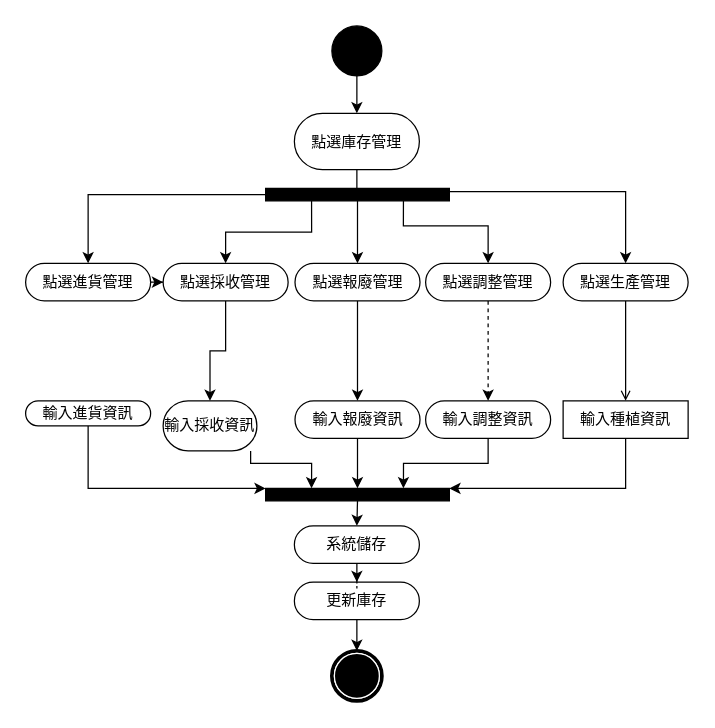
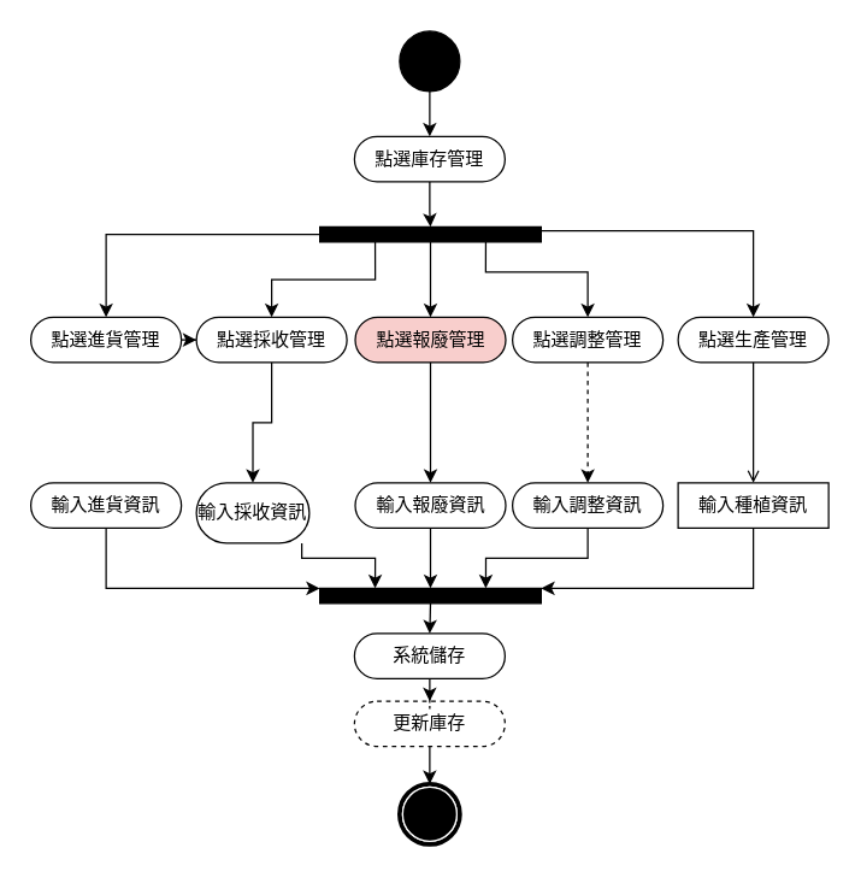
  <mxCell id="0" />
  <mxCell id="1" parent="0" />
  <mxCell id="2" style="edgeStyle=orthogonalEdgeStyle;rounded=0;orthogonalLoop=1;jettySize=auto;html=1;entryX=0.5;entryY=0;entryDx=0;entryDy=0;" parent="1" source="3" target="5" edge="1"><mxGeometry relative="1" as="geometry" /></mxCell>
  <mxCell id="3" value="" style="ellipse;whiteSpace=wrap;html=1;rounded=0;shadow=0;comic=0;labelBackgroundColor=none;strokeWidth=1;fillColor=#000000;fontFamily=Verdana;fontSize=12;align=center;" parent="1" vertex="1"><mxGeometry x="265" y="20" width="40" height="40" as="geometry" /></mxCell>
  <mxCell id="4" style="edgeStyle=orthogonalEdgeStyle;rounded=0;orthogonalLoop=1;jettySize=auto;html=1;entryX=0.5;entryY=0;entryDx=0;entryDy=0;" parent="1" source="5" target="10" edge="1"><mxGeometry relative="1" as="geometry" /></mxCell>
- <mxCell id="5" value="點選庫存管理" style="rounded=1;whiteSpace=wrap;html=1;shadow=0;comic=0;labelBackgroundColor=none;strokeWidth=1;fontFamily=Verdana;fontSize=12;align=center;arcSize=50;" parent="1" vertex="1"><mxGeometry x="235" y="90" width="100" height="45" as="geometry" /></mxCell>
+ <mxCell id="5" value="點選庫存管理" style="rounded=1;whiteSpace=wrap;html=1;shadow=0;comic=0;labelBackgroundColor=none;strokeWidth=1;fontFamily=Verdana;fontSize=12;align=center;arcSize=50;" parent="1" vertex="1"><mxGeometry x="235" y="90" width="100" height="30" as="geometry" /></mxCell>
  <mxCell id="6" style="edgeStyle=orthogonalEdgeStyle;rounded=0;orthogonalLoop=1;jettySize=auto;html=1;entryX=0.5;entryY=0;entryDx=0;entryDy=0;" parent="1" source="10" target="13" edge="1"><mxGeometry relative="1" as="geometry" /></mxCell>
  <mxCell id="7" style="edgeStyle=orthogonalEdgeStyle;rounded=0;orthogonalLoop=1;jettySize=auto;html=1;entryX=0.5;entryY=0;entryDx=0;entryDy=0;exitX=0.25;exitY=1;exitDx=0;exitDy=0;" parent="1" source="10" target="17" edge="1"><mxGeometry relative="1" as="geometry" /></mxCell>
  <mxCell id="8" style="edgeStyle=orthogonalEdgeStyle;rounded=0;orthogonalLoop=1;jettySize=auto;html=1;entryX=0.5;entryY=0;entryDx=0;entryDy=0;exitX=0.75;exitY=1;exitDx=0;exitDy=0;" parent="1" source="10" target="25" edge="1"><mxGeometry relative="1" as="geometry"><Array as="points"><mxPoint x="322" y="180" /><mxPoint x="390" y="180" /></Array></mxGeometry></mxCell>
  <mxCell id="9" style="edgeStyle=orthogonalEdgeStyle;rounded=0;orthogonalLoop=1;jettySize=auto;html=1;entryX=0.5;entryY=0;entryDx=0;entryDy=0;" edge="1" parent="1" source="10" target="21"><mxGeometry relative="1" as="geometry" /></mxCell>
  <mxCell id="10" value="" style="whiteSpace=wrap;html=1;rounded=0;shadow=0;comic=0;labelBackgroundColor=none;strokeWidth=1;fillColor=#000000;fontFamily=Verdana;fontSize=12;align=center;rotation=0;" parent="1" vertex="1"><mxGeometry x="212" y="150" width="147" height="10" as="geometry" /></mxCell>
  <mxCell id="11" value="" style="shape=mxgraph.bpmn.shape;html=1;verticalLabelPosition=bottom;labelBackgroundColor=#ffffff;verticalAlign=top;perimeter=ellipsePerimeter;outline=end;symbol=terminate;rounded=0;shadow=0;comic=0;strokeWidth=1;fontFamily=Verdana;fontSize=12;align=center;" parent="1" vertex="1"><mxGeometry x="265" y="520" width="40" height="40" as="geometry" /></mxCell>
  <mxCell id="12" value="" style="edgeStyle=orthogonalEdgeStyle;rounded=0;orthogonalLoop=1;jettySize=auto;html=1;" parent="1" source="13" target="17" edge="1"><mxGeometry relative="1" as="geometry" /></mxCell>
  <mxCell id="13" value="點選進貨管理" style="rounded=1;whiteSpace=wrap;html=1;shadow=0;comic=0;labelBackgroundColor=none;strokeWidth=1;fontFamily=Verdana;fontSize=12;align=center;arcSize=50;" parent="1" vertex="1"><mxGeometry x="20" y="210" width="100" height="30" as="geometry" /></mxCell>
  <mxCell id="14" style="edgeStyle=orthogonalEdgeStyle;rounded=0;orthogonalLoop=1;jettySize=auto;html=1;entryX=0;entryY=0;entryDx=0;entryDy=0;exitX=0.5;exitY=1;exitDx=0;exitDy=0;" parent="1" source="15" target="29" edge="1"><mxGeometry relative="1" as="geometry"><mxPoint x="10" y="390" as="targetPoint" /><Array as="points"><mxPoint x="70" y="390" /></Array></mxGeometry></mxCell>
- <mxCell id="15" value="輸入進貨資訊" style="rounded=1;whiteSpace=wrap;html=1;shadow=0;comic=0;labelBackgroundColor=none;strokeWidth=1;fontFamily=Verdana;fontSize=12;align=center;arcSize=50;" parent="1" vertex="1"><mxGeometry x="20" y="320" width="100" height="20" as="geometry" /></mxCell>
+ <mxCell id="15" value="輸入進貨資訊" style="rounded=1;whiteSpace=wrap;html=1;shadow=0;comic=0;labelBackgroundColor=none;strokeWidth=1;fontFamily=Verdana;fontSize=12;align=center;arcSize=50;" parent="1" vertex="1"><mxGeometry x="20" y="320" width="100" height="30" as="geometry" /></mxCell>
  <mxCell id="16" value="" style="edgeStyle=orthogonalEdgeStyle;rounded=0;orthogonalLoop=1;jettySize=auto;html=1;" parent="1" source="17" target="19" edge="1"><mxGeometry relative="1" as="geometry" /></mxCell>
  <mxCell id="17" value="點選採收管理" style="rounded=1;whiteSpace=wrap;html=1;shadow=0;comic=0;labelBackgroundColor=none;strokeWidth=1;fontFamily=Verdana;fontSize=12;align=center;arcSize=50;" parent="1" vertex="1"><mxGeometry x="130" y="210" width="100" height="30" as="geometry" /></mxCell>
  <mxCell id="18" style="edgeStyle=orthogonalEdgeStyle;rounded=0;orthogonalLoop=1;jettySize=auto;html=1;entryX=0.25;entryY=0;entryDx=0;entryDy=0;" parent="1" source="19" target="29" edge="1"><mxGeometry relative="1" as="geometry"><mxPoint x="200" y="390" as="targetPoint" /><Array as="points"><mxPoint x="200" y="370" /><mxPoint x="249" y="370" /></Array></mxGeometry></mxCell>
  <mxCell id="19" value="輸入採收資訊" style="rounded=1;whiteSpace=wrap;html=1;shadow=0;comic=0;labelBackgroundColor=none;strokeWidth=1;fontFamily=Verdana;fontSize=12;align=center;arcSize=50;" parent="1" vertex="1"><mxGeometry x="130" y="320" width="75" height="40" as="geometry" /></mxCell>
  <mxCell id="20" value="" style="edgeStyle=orthogonalEdgeStyle;rounded=0;orthogonalLoop=1;jettySize=auto;html=1;" parent="1" source="21" target="23" edge="1"><mxGeometry relative="1" as="geometry" /></mxCell>
- <mxCell id="21" value="點選報廢管理" style="rounded=1;whiteSpace=wrap;html=1;shadow=0;comic=0;labelBackgroundColor=none;strokeWidth=1;fontFamily=Verdana;fontSize=12;align=center;arcSize=50;" parent="1" vertex="1"><mxGeometry x="235.5" y="210" width="100" height="30" as="geometry" /></mxCell>
+ <mxCell id="21" value="點選報廢管理" style="rounded=1;whiteSpace=wrap;html=1;shadow=0;comic=0;labelBackgroundColor=none;strokeWidth=1;fontFamily=Verdana;fontSize=12;align=center;arcSize=50;fillColor=#f8cecc;" parent="1" vertex="1"><mxGeometry x="235.5" y="210" width="100" height="30" as="geometry" /></mxCell>
  <mxCell id="22" style="edgeStyle=orthogonalEdgeStyle;rounded=0;orthogonalLoop=1;jettySize=auto;html=1;entryX=0.5;entryY=0;entryDx=0;entryDy=0;exitX=0.5;exitY=1;exitDx=0;exitDy=0;" parent="1" source="23" target="29" edge="1"><mxGeometry relative="1" as="geometry"><Array as="points"><mxPoint x="286" y="380" /><mxPoint x="286" y="380" /></Array><mxPoint x="252" y="430" as="targetPoint" /></mxGeometry></mxCell>
  <mxCell id="23" value="輸入報廢資訊" style="rounded=1;whiteSpace=wrap;html=1;shadow=0;comic=0;labelBackgroundColor=none;strokeWidth=1;fontFamily=Verdana;fontSize=12;align=center;arcSize=50;" parent="1" vertex="1"><mxGeometry x="235.5" y="320" width="100" height="30" as="geometry" /></mxCell>
  <mxCell id="24" value="" style="edgeStyle=orthogonalEdgeStyle;rounded=0;orthogonalLoop=1;jettySize=auto;html=1;dashed=1;" parent="1" source="25" target="27" edge="1"><mxGeometry relative="1" as="geometry" /></mxCell>
  <mxCell id="25" value="點選調整管理" style="rounded=1;whiteSpace=wrap;html=1;shadow=0;comic=0;labelBackgroundColor=none;strokeWidth=1;fontFamily=Verdana;fontSize=12;align=center;arcSize=50;" parent="1" vertex="1"><mxGeometry x="340" y="210" width="100" height="30" as="geometry" /></mxCell>
  <mxCell id="26" style="edgeStyle=orthogonalEdgeStyle;rounded=0;orthogonalLoop=1;jettySize=auto;html=1;entryX=0.75;entryY=0;entryDx=0;entryDy=0;exitX=0.5;exitY=1;exitDx=0;exitDy=0;" parent="1" source="27" target="29" edge="1"><mxGeometry relative="1" as="geometry"><Array as="points"><mxPoint x="390" y="370" /><mxPoint x="322" y="370" /></Array></mxGeometry></mxCell>
  <mxCell id="27" value="輸入調整資訊" style="rounded=1;whiteSpace=wrap;html=1;shadow=0;comic=0;labelBackgroundColor=none;strokeWidth=1;fontFamily=Verdana;fontSize=12;align=center;arcSize=50;" parent="1" vertex="1"><mxGeometry x="340" y="320" width="100" height="30" as="geometry" /></mxCell>
  <mxCell id="28" style="edgeStyle=orthogonalEdgeStyle;rounded=0;orthogonalLoop=1;jettySize=auto;html=1;entryX=0.5;entryY=0;entryDx=0;entryDy=0;exitX=0.5;exitY=1;exitDx=0;exitDy=0;" parent="1" source="29" target="33" edge="1"><mxGeometry relative="1" as="geometry"><mxPoint x="252" y="440" as="targetPoint" /><mxPoint x="252" y="400" as="sourcePoint" /></mxGeometry></mxCell>
  <mxCell id="29" value="" style="whiteSpace=wrap;html=1;rounded=0;shadow=0;comic=0;labelBackgroundColor=none;strokeWidth=1;fillColor=#000000;fontFamily=Verdana;fontSize=12;align=center;rotation=0;" parent="1" vertex="1"><mxGeometry x="212" y="390" width="147" height="10" as="geometry" /></mxCell>
  <mxCell id="30" style="edgeStyle=orthogonalEdgeStyle;rounded=0;orthogonalLoop=1;jettySize=auto;html=1;entryX=0.5;entryY=0;entryDx=0;entryDy=0;" parent="1" source="31" target="11" edge="1"><mxGeometry relative="1" as="geometry" /></mxCell>
- <mxCell id="31" value="更新庫存" style="rounded=1;whiteSpace=wrap;html=1;shadow=0;comic=0;labelBackgroundColor=none;strokeWidth=1;fontFamily=Verdana;fontSize=12;align=center;arcSize=50;" parent="1" vertex="1"><mxGeometry x="235" y="465" width="100" height="30" as="geometry" /></mxCell>
+ <mxCell id="31" value="更新庫存" style="rounded=1;whiteSpace=wrap;html=1;shadow=0;comic=0;labelBackgroundColor=none;strokeWidth=1;fontFamily=Verdana;fontSize=12;align=center;arcSize=50;dashed=1;" parent="1" vertex="1"><mxGeometry x="235" y="465" width="100" height="30" as="geometry" /></mxCell>
  <mxCell id="32" style="edgeStyle=orthogonalEdgeStyle;rounded=0;orthogonalLoop=1;jettySize=auto;html=1;entryX=0.5;entryY=0;entryDx=0;entryDy=0;dashed=1;" parent="1" source="33" target="31" edge="1"><mxGeometry relative="1" as="geometry" /></mxCell>
  <mxCell id="33" value="系統儲存" style="rounded=1;whiteSpace=wrap;html=1;shadow=0;comic=0;labelBackgroundColor=none;strokeWidth=1;fontFamily=Verdana;fontSize=12;align=center;arcSize=50;" parent="1" vertex="1"><mxGeometry x="235" y="420" width="100" height="30" as="geometry" /></mxCell>
  <mxCell id="34" style="edgeStyle=orthogonalEdgeStyle;rounded=0;orthogonalLoop=1;jettySize=auto;html=1;entryX=0.5;entryY=0;entryDx=0;entryDy=0;exitX=1;exitY=0.25;exitDx=0;exitDy=0;" parent="1" source="10" target="35" edge="1"><mxGeometry relative="1" as="geometry"><mxPoint x="660" y="240" as="sourcePoint" /></mxGeometry></mxCell>
  <mxCell id="35" value="點選生產管理" style="rounded=1;whiteSpace=wrap;html=1;shadow=0;comic=0;labelBackgroundColor=none;strokeWidth=1;fontFamily=Verdana;fontSize=12;align=center;arcSize=50;" parent="1" vertex="1"><mxGeometry x="450" y="210" width="100" height="30" as="geometry" /></mxCell>
  <mxCell id="36" style="edgeStyle=orthogonalEdgeStyle;rounded=0;orthogonalLoop=1;jettySize=auto;html=1;entryX=0.5;entryY=0;entryDx=0;entryDy=0;exitX=0.5;exitY=1;exitDx=0;exitDy=0;endArrow=open;" parent="1" source="35" target="37" edge="1"><mxGeometry relative="1" as="geometry"><mxPoint x="427" y="265" as="sourcePoint" /><mxPoint x="500" y="270" as="targetPoint" /></mxGeometry></mxCell>
  <mxCell id="37" value="輸入種植資訊" style="whiteSpace=wrap;html=1;shadow=0;comic=0;labelBackgroundColor=none;strokeWidth=1;fontFamily=Verdana;fontSize=12;align=center;arcSize=50;rounded=0;" parent="1" vertex="1"><mxGeometry x="450" y="320" width="100" height="30" as="geometry" /></mxCell>
  <mxCell id="38" style="edgeStyle=orthogonalEdgeStyle;rounded=0;orthogonalLoop=1;jettySize=auto;html=1;entryX=1;entryY=0;entryDx=0;entryDy=0;exitX=0.5;exitY=1;exitDx=0;exitDy=0;" parent="1" source="37" target="29" edge="1"><mxGeometry relative="1" as="geometry"><mxPoint x="560" y="380" as="sourcePoint" /><mxPoint x="660" y="490" as="targetPoint" /><Array as="points"><mxPoint x="500" y="390" /></Array></mxGeometry></mxCell>
